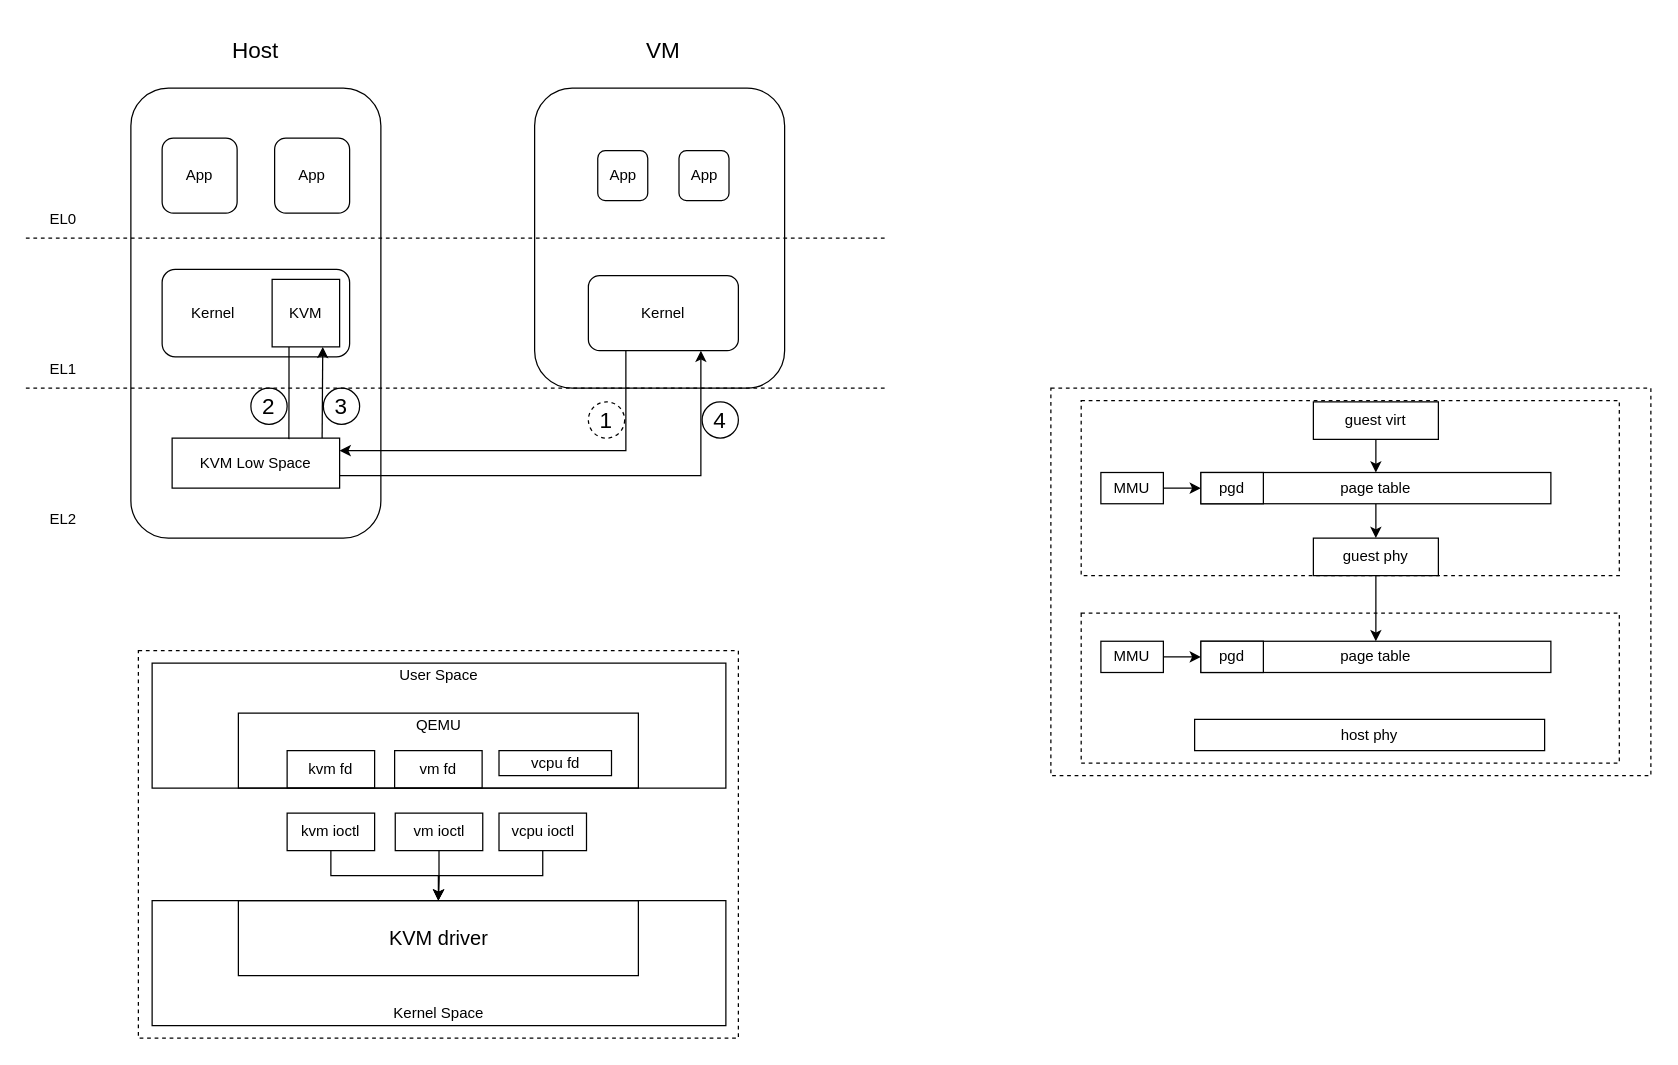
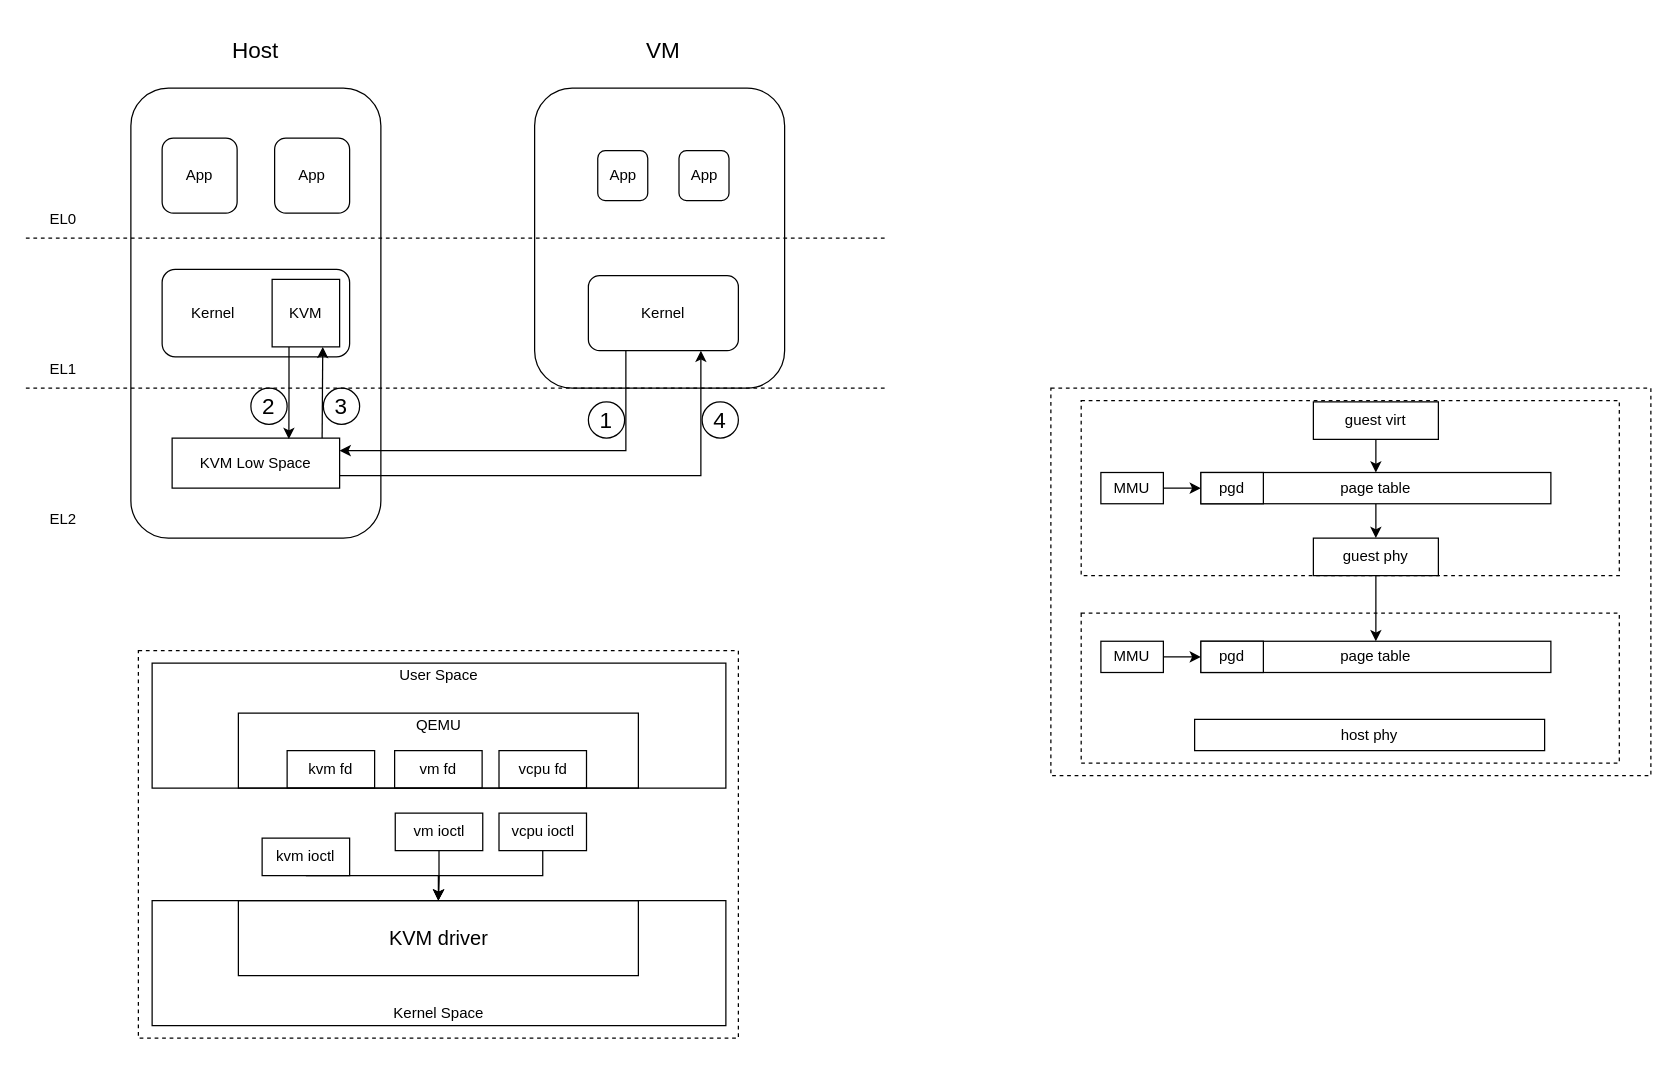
  <mxCell id="0" />
  <mxCell id="1" parent="0" />
  <mxCell id="2" value="" style="rounded=1;whiteSpace=wrap;html=1;fillColor=none;" parent="1" vertex="1"><mxGeometry x="427" y="70" width="200" height="240" as="geometry" /></mxCell>
  <mxCell id="3" value="" style="rounded=1;whiteSpace=wrap;html=1;fillColor=none;" parent="1" vertex="1"><mxGeometry x="104" y="70" width="200" height="360" as="geometry" /></mxCell>
  <mxCell id="4" value="" style="endArrow=none;dashed=1;html=1;rounded=0;" parent="1" edge="1"><mxGeometry width="50" height="50" relative="1" as="geometry"><mxPoint x="20" y="190" as="sourcePoint" /><mxPoint x="710" y="190" as="targetPoint" /></mxGeometry></mxCell>
  <mxCell id="5" value="" style="endArrow=none;dashed=1;html=1;rounded=0;" parent="1" edge="1"><mxGeometry width="50" height="50" relative="1" as="geometry"><mxPoint x="20" y="310" as="sourcePoint" /><mxPoint x="710" y="310" as="targetPoint" /></mxGeometry></mxCell>
  <mxCell id="6" value="EL0" style="text;html=1;strokeColor=none;fillColor=none;align=center;verticalAlign=middle;whiteSpace=wrap;rounded=0;" parent="1" vertex="1"><mxGeometry x="20" y="160" width="60" height="30" as="geometry" /></mxCell>
  <mxCell id="7" value="EL1" style="text;html=1;strokeColor=none;fillColor=none;align=center;verticalAlign=middle;whiteSpace=wrap;rounded=0;" parent="1" vertex="1"><mxGeometry x="20" y="280" width="60" height="30" as="geometry" /></mxCell>
  <mxCell id="8" value="EL2" style="text;html=1;strokeColor=none;fillColor=none;align=center;verticalAlign=middle;whiteSpace=wrap;rounded=0;" parent="1" vertex="1"><mxGeometry x="20" y="400" width="60" height="30" as="geometry" /></mxCell>
  <mxCell id="9" style="edgeStyle=orthogonalEdgeStyle;rounded=0;orthogonalLoop=1;jettySize=auto;html=1;exitX=1;exitY=0.75;exitDx=0;exitDy=0;entryX=0.75;entryY=1;entryDx=0;entryDy=0;fontSize=18;" parent="1" source="10" target="12" edge="1"><mxGeometry relative="1" as="geometry" /></mxCell>
  <mxCell id="10" value="KVM Low Space" style="rounded=0;whiteSpace=wrap;html=1;fillColor=none;" parent="1" vertex="1"><mxGeometry x="137" y="350" width="134" height="40" as="geometry" /></mxCell>
  <mxCell id="11" style="edgeStyle=orthogonalEdgeStyle;rounded=0;orthogonalLoop=1;jettySize=auto;html=1;exitX=0.25;exitY=1;exitDx=0;exitDy=0;entryX=1;entryY=0.25;entryDx=0;entryDy=0;fontSize=18;" parent="1" source="12" target="10" edge="1"><mxGeometry relative="1" as="geometry" /></mxCell>
  <mxCell id="12" value="Kernel" style="rounded=1;whiteSpace=wrap;html=1;fillColor=none;" parent="1" vertex="1"><mxGeometry x="470" y="220" width="120" height="60" as="geometry" /></mxCell>
  <mxCell id="13" value="" style="rounded=1;whiteSpace=wrap;html=1;fillColor=none;" parent="1" vertex="1"><mxGeometry x="129" y="215" width="150" height="70" as="geometry" /></mxCell>
- <mxCell id="14" style="edgeStyle=orthogonalEdgeStyle;rounded=0;orthogonalLoop=1;jettySize=auto;html=1;exitX=0.25;exitY=1;exitDx=0;exitDy=0;entryX=0.697;entryY=0.02;entryDx=0;entryDy=0;entryPerimeter=0;fontSize=18;endArrow=none;" parent="1" source="16" target="10" edge="1"><mxGeometry relative="1" as="geometry" /></mxCell>
+ <mxCell id="14" style="edgeStyle=orthogonalEdgeStyle;rounded=0;orthogonalLoop=1;jettySize=auto;html=1;exitX=0.25;exitY=1;exitDx=0;exitDy=0;entryX=0.697;entryY=0.02;entryDx=0;entryDy=0;entryPerimeter=0;fontSize=18;" parent="1" source="16" target="10" edge="1"><mxGeometry relative="1" as="geometry" /></mxCell>
  <mxCell id="15" style="edgeStyle=orthogonalEdgeStyle;rounded=0;orthogonalLoop=1;jettySize=auto;html=1;exitX=0.75;exitY=1;exitDx=0;exitDy=0;fontSize=18;startArrow=classic;startFill=1;endArrow=none;endFill=0;" parent="1" source="16" edge="1"><mxGeometry relative="1" as="geometry"><mxPoint x="257" y="350" as="targetPoint" /></mxGeometry></mxCell>
  <mxCell id="16" value="KVM" style="whiteSpace=wrap;html=1;aspect=fixed;fillColor=none;" parent="1" vertex="1"><mxGeometry x="217" y="223" width="54" height="54" as="geometry" /></mxCell>
  <mxCell id="17" value="Kernel" style="text;html=1;strokeColor=none;fillColor=none;align=center;verticalAlign=middle;whiteSpace=wrap;rounded=0;" parent="1" vertex="1"><mxGeometry x="140" y="235" width="60" height="30" as="geometry" /></mxCell>
  <mxCell id="18" value="App" style="rounded=1;whiteSpace=wrap;html=1;fillColor=none;" parent="1" vertex="1"><mxGeometry x="129" y="110" width="60" height="60" as="geometry" /></mxCell>
  <mxCell id="19" value="App" style="rounded=1;whiteSpace=wrap;html=1;fillColor=none;" parent="1" vertex="1"><mxGeometry x="219" y="110" width="60" height="60" as="geometry" /></mxCell>
  <mxCell id="20" value="App" style="rounded=1;whiteSpace=wrap;html=1;fillColor=none;" parent="1" vertex="1"><mxGeometry x="477.5" y="120" width="40" height="40" as="geometry" /></mxCell>
  <mxCell id="21" value="App" style="rounded=1;whiteSpace=wrap;html=1;fillColor=none;" parent="1" vertex="1"><mxGeometry x="542.5" y="120" width="40" height="40" as="geometry" /></mxCell>
  <mxCell id="22" value="&lt;font style=&quot;font-size: 18px;&quot;&gt;Host&lt;/font&gt;" style="text;html=1;strokeColor=none;fillColor=none;align=center;verticalAlign=middle;whiteSpace=wrap;rounded=0;rotation=0;" parent="1" vertex="1"><mxGeometry x="161" y="20" width="86" height="40" as="geometry" /></mxCell>
  <mxCell id="23" value="&lt;font style=&quot;font-size: 18px;&quot;&gt;VM&lt;/font&gt;" style="text;html=1;strokeColor=none;fillColor=none;align=center;verticalAlign=middle;whiteSpace=wrap;rounded=0;rotation=0;" parent="1" vertex="1"><mxGeometry x="487" y="20" width="86" height="40" as="geometry" /></mxCell>
- <mxCell id="24" value="1" style="ellipse;whiteSpace=wrap;html=1;aspect=fixed;fontSize=18;fillColor=none;dashed=1;" parent="1" vertex="1"><mxGeometry x="470" y="321" width="29" height="29" as="geometry" /></mxCell>
+ <mxCell id="24" value="1" style="ellipse;whiteSpace=wrap;html=1;aspect=fixed;fontSize=18;fillColor=none;" parent="1" vertex="1"><mxGeometry x="470" y="321" width="29" height="29" as="geometry" /></mxCell>
  <mxCell id="25" value="4" style="ellipse;whiteSpace=wrap;html=1;aspect=fixed;fontSize=18;fillColor=none;" parent="1" vertex="1"><mxGeometry x="561" y="321" width="29" height="29" as="geometry" /></mxCell>
  <mxCell id="26" value="3" style="ellipse;whiteSpace=wrap;html=1;aspect=fixed;fontSize=18;fillColor=none;" parent="1" vertex="1"><mxGeometry x="258" y="310" width="29" height="29" as="geometry" /></mxCell>
  <mxCell id="27" value="2" style="ellipse;whiteSpace=wrap;html=1;aspect=fixed;fontSize=18;fillColor=none;" parent="1" vertex="1"><mxGeometry x="200" y="310" width="29" height="29" as="geometry" /></mxCell>
  <mxCell id="28" value="" style="rounded=0;whiteSpace=wrap;html=1;fillColor=none;dashed=1;" parent="1" vertex="1"><mxGeometry x="110" y="520" width="480" height="310" as="geometry" /></mxCell>
  <mxCell id="29" value="" style="rounded=0;whiteSpace=wrap;html=1;fillColor=none;" parent="1" vertex="1"><mxGeometry x="121" y="530" width="459" height="100" as="geometry" /></mxCell>
  <mxCell id="30" value="" style="rounded=0;whiteSpace=wrap;html=1;fillColor=none;" parent="1" vertex="1"><mxGeometry x="121" y="720" width="459" height="100" as="geometry" /></mxCell>
  <mxCell id="31" value="" style="rounded=0;whiteSpace=wrap;html=1;fillColor=none;" parent="1" vertex="1"><mxGeometry x="190" y="570" width="320" height="60" as="geometry" /></mxCell>
  <mxCell id="32" value="" style="rounded=0;whiteSpace=wrap;html=1;fillColor=none;" parent="1" vertex="1"><mxGeometry x="190" y="720" width="320" height="60" as="geometry" /></mxCell>
  <mxCell id="33" value="kvm fd" style="rounded=0;whiteSpace=wrap;html=1;fillColor=none;" parent="1" vertex="1"><mxGeometry x="229" y="600" width="70" height="30" as="geometry" /></mxCell>
  <mxCell id="34" value="vm fd" style="rounded=0;whiteSpace=wrap;html=1;fillColor=none;" parent="1" vertex="1"><mxGeometry x="315" y="600" width="70" height="30" as="geometry" /></mxCell>
- <mxCell id="35" value="vcpu fd" style="rounded=0;whiteSpace=wrap;html=1;fillColor=none;" parent="1" vertex="1"><mxGeometry x="398.5" y="600" width="90" height="20" as="geometry" /></mxCell>
+ <mxCell id="35" value="vcpu fd" style="rounded=0;whiteSpace=wrap;html=1;fillColor=none;" parent="1" vertex="1"><mxGeometry x="398.5" y="600" width="70" height="30" as="geometry" /></mxCell>
  <mxCell id="36" style="edgeStyle=orthogonalEdgeStyle;rounded=0;orthogonalLoop=1;jettySize=auto;html=1;exitX=0.5;exitY=1;exitDx=0;exitDy=0;entryX=0.5;entryY=0;entryDx=0;entryDy=0;fontSize=16;" parent="1" source="37" target="32" edge="1"><mxGeometry relative="1" as="geometry"><Array as="points"><mxPoint x="264" y="700" /><mxPoint x="350" y="700" /></Array></mxGeometry></mxCell>
- <mxCell id="37" value="kvm ioctl" style="rounded=0;whiteSpace=wrap;html=1;fillColor=none;" parent="1" vertex="1"><mxGeometry x="229" y="650" width="70" height="30" as="geometry" /></mxCell>
+ <mxCell id="37" value="kvm ioctl" style="rounded=0;whiteSpace=wrap;html=1;fillColor=none;" parent="1" vertex="1"><mxGeometry x="209" y="670" width="70" height="30" as="geometry" /></mxCell>
  <mxCell id="38" style="edgeStyle=orthogonalEdgeStyle;rounded=0;orthogonalLoop=1;jettySize=auto;html=1;exitX=0.5;exitY=1;exitDx=0;exitDy=0;entryX=0.5;entryY=0;entryDx=0;entryDy=0;fontSize=16;" parent="1" source="39" target="32" edge="1"><mxGeometry relative="1" as="geometry" /></mxCell>
  <mxCell id="39" value="vm ioctl" style="rounded=0;whiteSpace=wrap;html=1;fillColor=none;" parent="1" vertex="1"><mxGeometry x="315.5" y="650" width="70" height="30" as="geometry" /></mxCell>
  <mxCell id="40" style="edgeStyle=orthogonalEdgeStyle;rounded=0;orthogonalLoop=1;jettySize=auto;html=1;exitX=0.5;exitY=1;exitDx=0;exitDy=0;fontSize=16;" parent="1" source="41" edge="1"><mxGeometry relative="1" as="geometry"><mxPoint x="350" y="720" as="targetPoint" /></mxGeometry></mxCell>
  <mxCell id="41" value="vcpu ioctl" style="rounded=0;whiteSpace=wrap;html=1;fillColor=none;" parent="1" vertex="1"><mxGeometry x="398.5" y="650" width="70" height="30" as="geometry" /></mxCell>
  <mxCell id="42" value="QEMU" style="text;html=1;strokeColor=none;fillColor=none;align=center;verticalAlign=middle;whiteSpace=wrap;rounded=0;" parent="1" vertex="1"><mxGeometry x="302.5" y="570" width="95" height="20" as="geometry" /></mxCell>
  <mxCell id="43" value="&lt;font style=&quot;font-size: 16px;&quot;&gt;KVM driver&lt;/font&gt;" style="text;html=1;strokeColor=none;fillColor=none;align=center;verticalAlign=middle;whiteSpace=wrap;rounded=0;" parent="1" vertex="1"><mxGeometry x="302.5" y="735" width="95" height="30" as="geometry" /></mxCell>
  <mxCell id="44" value="Kernel Space" style="text;html=1;strokeColor=none;fillColor=none;align=center;verticalAlign=middle;whiteSpace=wrap;rounded=0;" parent="1" vertex="1"><mxGeometry x="302.5" y="800" width="95" height="20" as="geometry" /></mxCell>
  <mxCell id="45" value="User Space" style="text;html=1;strokeColor=none;fillColor=none;align=center;verticalAlign=middle;whiteSpace=wrap;rounded=0;" parent="1" vertex="1"><mxGeometry x="302.5" y="530" width="95" height="20" as="geometry" /></mxCell>
  <mxCell id="46" value="" style="rounded=0;whiteSpace=wrap;html=1;fillColor=none;dashed=1;" vertex="1" parent="1"><mxGeometry x="840" y="310" width="480" height="310" as="geometry" /></mxCell>
  <mxCell id="47" value="" style="rounded=0;whiteSpace=wrap;html=1;fillColor=none;dashed=1;" vertex="1" parent="1"><mxGeometry x="864.25" y="320" width="430.5" height="140" as="geometry" /></mxCell>
  <mxCell id="48" value="" style="rounded=0;whiteSpace=wrap;html=1;fillColor=none;dashed=1;" vertex="1" parent="1"><mxGeometry x="864.25" y="490" width="430.5" height="120" as="geometry" /></mxCell>
  <mxCell id="49" style="edgeStyle=orthogonalEdgeStyle;rounded=0;orthogonalLoop=1;jettySize=auto;html=1;exitX=1;exitY=0.5;exitDx=0;exitDy=0;entryX=0;entryY=0.5;entryDx=0;entryDy=0;" edge="1" parent="1" source="50" target="53"><mxGeometry relative="1" as="geometry" /></mxCell>
  <mxCell id="50" value="MMU" style="rounded=0;whiteSpace=wrap;html=1;" vertex="1" parent="1"><mxGeometry x="880" y="377.5" width="50" height="25" as="geometry" /></mxCell>
  <mxCell id="51" style="edgeStyle=orthogonalEdgeStyle;rounded=0;orthogonalLoop=1;jettySize=auto;html=1;exitX=0.5;exitY=1;exitDx=0;exitDy=0;entryX=0.5;entryY=0;entryDx=0;entryDy=0;" edge="1" parent="1" source="52" target="55"><mxGeometry relative="1" as="geometry" /></mxCell>
  <mxCell id="52" value="page table" style="rounded=0;whiteSpace=wrap;html=1;" vertex="1" parent="1"><mxGeometry x="960" y="377.5" width="280" height="25" as="geometry" /></mxCell>
  <mxCell id="53" value="pgd" style="rounded=0;whiteSpace=wrap;html=1;" vertex="1" parent="1"><mxGeometry x="960" y="377.5" width="50" height="25" as="geometry" /></mxCell>
  <mxCell id="54" style="edgeStyle=orthogonalEdgeStyle;rounded=0;orthogonalLoop=1;jettySize=auto;html=1;exitX=0.5;exitY=1;exitDx=0;exitDy=0;entryX=0.5;entryY=0;entryDx=0;entryDy=0;" edge="1" parent="1" source="55" target="60"><mxGeometry relative="1" as="geometry" /></mxCell>
  <mxCell id="55" value="guest phy" style="rounded=0;whiteSpace=wrap;html=1;" vertex="1" parent="1"><mxGeometry x="1050" y="430" width="100" height="30" as="geometry" /></mxCell>
  <mxCell id="56" style="edgeStyle=orthogonalEdgeStyle;rounded=0;orthogonalLoop=1;jettySize=auto;html=1;exitX=0.5;exitY=1;exitDx=0;exitDy=0;entryX=0.5;entryY=0;entryDx=0;entryDy=0;" edge="1" parent="1" source="57" target="52"><mxGeometry relative="1" as="geometry" /></mxCell>
  <mxCell id="57" value="guest virt" style="rounded=0;whiteSpace=wrap;html=1;" vertex="1" parent="1"><mxGeometry x="1050" y="321" width="100" height="30" as="geometry" /></mxCell>
  <mxCell id="58" style="edgeStyle=orthogonalEdgeStyle;rounded=0;orthogonalLoop=1;jettySize=auto;html=1;exitX=1;exitY=0.5;exitDx=0;exitDy=0;entryX=0;entryY=0.5;entryDx=0;entryDy=0;" edge="1" parent="1" source="59" target="61"><mxGeometry relative="1" as="geometry" /></mxCell>
  <mxCell id="59" value="MMU" style="rounded=0;whiteSpace=wrap;html=1;" vertex="1" parent="1"><mxGeometry x="880" y="512.5" width="50" height="25" as="geometry" /></mxCell>
  <mxCell id="60" value="page table" style="rounded=0;whiteSpace=wrap;html=1;" vertex="1" parent="1"><mxGeometry x="960" y="512.5" width="280" height="25" as="geometry" /></mxCell>
  <mxCell id="61" value="pgd" style="rounded=0;whiteSpace=wrap;html=1;" vertex="1" parent="1"><mxGeometry x="960" y="512.5" width="50" height="25" as="geometry" /></mxCell>
  <mxCell id="62" value="host phy" style="rounded=0;whiteSpace=wrap;html=1;" vertex="1" parent="1"><mxGeometry x="955" y="575" width="280" height="25" as="geometry" /></mxCell>
